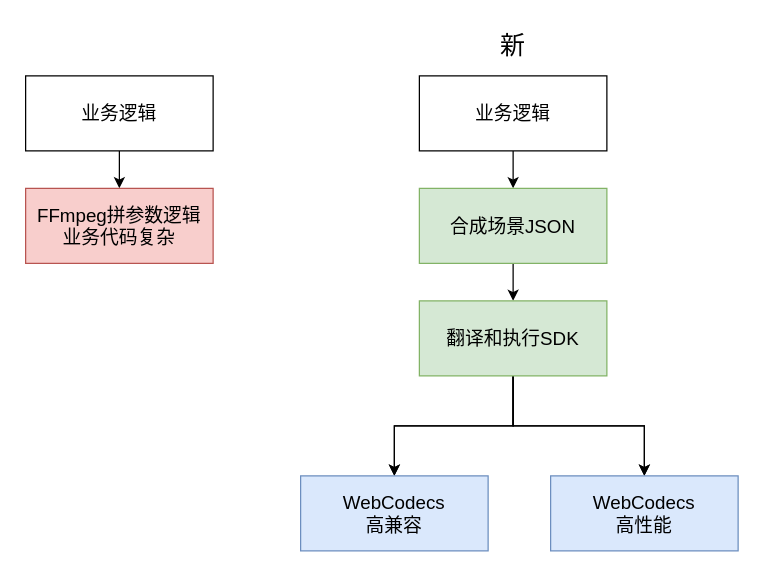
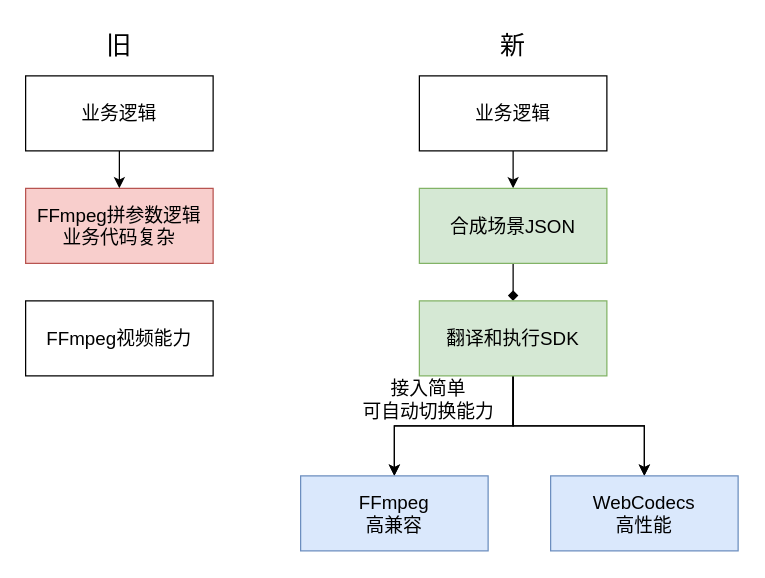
  <mxCell id="0" />
  <mxCell id="1" parent="0" />
  <mxCell id="2" value="" style="edgeStyle=orthogonalEdgeStyle;rounded=0;orthogonalLoop=1;jettySize=auto;html=1;fontSize=15;" edge="1" parent="1" source="3" target="4"><mxGeometry relative="1" as="geometry" /></mxCell>
  <mxCell id="3" value="业务逻辑" style="rounded=0;whiteSpace=wrap;html=1;fontSize=15;" vertex="1" parent="1"><mxGeometry x="20" y="60" width="150" height="60" as="geometry" /></mxCell>
  <mxCell id="4" value="FFmpeg拼参数逻辑&lt;div&gt;业务代码复杂&lt;/div&gt;" style="whiteSpace=wrap;html=1;rounded=0;fontSize=15;fillColor=#f8cecc;strokeColor=#b85450;" vertex="1" parent="1"><mxGeometry x="20" y="150" width="150" height="60" as="geometry" /></mxCell>
+ <mxCell id="5" value="FFmpeg视频能力" style="whiteSpace=wrap;html=1;rounded=0;fontSize=15;" vertex="1" parent="1"><mxGeometry x="20" y="240" width="150" height="60" as="geometry" /></mxCell>
  <mxCell id="6" value="" style="edgeStyle=orthogonalEdgeStyle;rounded=0;orthogonalLoop=1;jettySize=auto;html=1;fontSize=15;" edge="1" parent="1" source="7" target="9"><mxGeometry relative="1" as="geometry" /></mxCell>
  <mxCell id="7" value="业务逻辑" style="rounded=0;whiteSpace=wrap;html=1;fontSize=15;" vertex="1" parent="1"><mxGeometry x="335" y="60" width="150" height="60" as="geometry" /></mxCell>
- <mxCell id="8" value="" style="edgeStyle=orthogonalEdgeStyle;rounded=0;orthogonalLoop=1;jettySize=auto;html=1;fontSize=15;" edge="1" parent="1" source="9" target="14"><mxGeometry relative="1" as="geometry" /></mxCell>
+ <mxCell id="8" value="" style="edgeStyle=orthogonalEdgeStyle;rounded=0;orthogonalLoop=1;jettySize=auto;html=1;fontSize=15;endArrow=diamond;" edge="1" parent="1" source="9" target="14"><mxGeometry relative="1" as="geometry" /></mxCell>
  <mxCell id="9" value="合成场景JSON" style="whiteSpace=wrap;html=1;rounded=0;fontSize=15;fillColor=#d5e8d4;strokeColor=#82b366;" vertex="1" parent="1"><mxGeometry x="335" y="150" width="150" height="60" as="geometry" /></mxCell>
  <mxCell id="10" value="" style="edgeStyle=orthogonalEdgeStyle;rounded=0;orthogonalLoop=1;jettySize=auto;html=1;fontSize=15;" edge="1" parent="1" source="14" target="15"><mxGeometry relative="1" as="geometry" /></mxCell>
  <mxCell id="11" value="" style="edgeStyle=orthogonalEdgeStyle;rounded=0;orthogonalLoop=1;jettySize=auto;html=1;fontSize=15;" edge="1" parent="1" source="14" target="15"><mxGeometry relative="1" as="geometry" /></mxCell>
  <mxCell id="12" value="" style="edgeStyle=orthogonalEdgeStyle;rounded=0;orthogonalLoop=1;jettySize=auto;html=1;fontSize=15;" edge="1" parent="1" source="14" target="16"><mxGeometry relative="1" as="geometry" /></mxCell>
  <mxCell id="13" value="" style="edgeStyle=orthogonalEdgeStyle;rounded=0;orthogonalLoop=1;jettySize=auto;html=1;" edge="1" parent="1" source="14" target="16"><mxGeometry relative="1" as="geometry" /></mxCell>
  <mxCell id="14" value="翻译和执行SDK" style="whiteSpace=wrap;html=1;rounded=0;fontSize=15;fillColor=#d5e8d4;strokeColor=#82b366;" vertex="1" parent="1"><mxGeometry x="335" y="240" width="150" height="60" as="geometry" /></mxCell>
- <mxCell id="15" value="WebCodecs&lt;div&gt;高兼容&lt;/div&gt;" style="whiteSpace=wrap;html=1;rounded=0;fontSize=15;fillColor=#dae8fc;strokeColor=#6c8ebf;" vertex="1" parent="1"><mxGeometry x="240" y="380" width="150" height="60" as="geometry" /></mxCell>
+ <mxCell id="15" value="FFmpeg&lt;div&gt;高兼容&lt;/div&gt;" style="whiteSpace=wrap;html=1;rounded=0;fontSize=15;fillColor=#dae8fc;strokeColor=#6c8ebf;" vertex="1" parent="1"><mxGeometry x="240" y="380" width="150" height="60" as="geometry" /></mxCell>
  <mxCell id="16" value="WebCodecs&lt;div&gt;高性能&lt;/div&gt;" style="whiteSpace=wrap;html=1;rounded=0;fontSize=15;fillColor=#dae8fc;strokeColor=#6c8ebf;" vertex="1" parent="1"><mxGeometry x="440" y="380" width="150" height="60" as="geometry" /></mxCell>
+ <mxCell id="17" value="旧" style="text;html=1;align=center;verticalAlign=middle;whiteSpace=wrap;rounded=0;fontSize=20;" vertex="1" parent="1"><mxGeometry x="65" y="20" width="60" height="30" as="geometry" /></mxCell>
  <mxCell id="18" value="新" style="text;html=1;align=center;verticalAlign=middle;whiteSpace=wrap;rounded=0;fontSize=20;" vertex="1" parent="1"><mxGeometry x="380" y="20" width="60" height="30" as="geometry" /></mxCell>
+ <mxCell id="19" value="接入简单&lt;div&gt;可自动切换能力&lt;/div&gt;" style="text;html=1;align=center;verticalAlign=middle;whiteSpace=wrap;rounded=0;fontSize=15;" vertex="1" parent="1"><mxGeometry x="285" y="304" width="115" height="30" as="geometry" /></mxCell>
